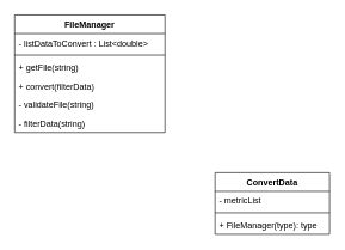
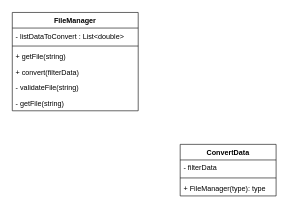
  <mxCell id="0" />
  <mxCell id="1" parent="0" />
  <mxCell id="2" value="FileManager" style="swimlane;fontStyle=1;align=center;verticalAlign=top;childLayout=stackLayout;horizontal=1;startSize=26;horizontalStack=0;resizeParent=1;resizeParentMax=0;resizeLast=0;collapsible=1;marginBottom=0;" vertex="1" parent="1"><mxGeometry x="20" y="20" width="210" height="164" as="geometry" /></mxCell>
  <mxCell id="3" value="- listDataToConvert : List&lt;double&gt;" style="text;strokeColor=none;fillColor=none;align=left;verticalAlign=top;spacingLeft=4;spacingRight=4;overflow=hidden;rotatable=0;points=[[0,0.5],[1,0.5]];portConstraint=eastwest;" vertex="1" parent="2"><mxGeometry y="26" width="210" height="26" as="geometry" /></mxCell>
  <mxCell id="4" value="" style="line;strokeWidth=1;fillColor=none;align=left;verticalAlign=middle;spacingTop=-1;spacingLeft=3;spacingRight=3;rotatable=0;labelPosition=right;points=[];portConstraint=eastwest;" vertex="1" parent="2"><mxGeometry y="52" width="210" height="8" as="geometry" /></mxCell>
  <mxCell id="5" value="+ getFile(string)&#10;" style="text;strokeColor=none;fillColor=none;align=left;verticalAlign=top;spacingLeft=4;spacingRight=4;overflow=hidden;rotatable=0;points=[[0,0.5],[1,0.5]];portConstraint=eastwest;" vertex="1" parent="2"><mxGeometry y="60" width="210" height="26" as="geometry" /></mxCell>
  <mxCell id="6" value="+ convert(filterData)&#10;" style="text;strokeColor=none;fillColor=none;align=left;verticalAlign=top;spacingLeft=4;spacingRight=4;overflow=hidden;rotatable=0;points=[[0,0.5],[1,0.5]];portConstraint=eastwest;" vertex="1" parent="2"><mxGeometry y="86" width="210" height="26" as="geometry" /></mxCell>
  <mxCell id="7" value="- validateFile(string)&#10;" style="text;strokeColor=none;fillColor=none;align=left;verticalAlign=top;spacingLeft=4;spacingRight=4;overflow=hidden;rotatable=0;points=[[0,0.5],[1,0.5]];portConstraint=eastwest;" vertex="1" parent="2"><mxGeometry y="112" width="210" height="26" as="geometry" /></mxCell>
- <mxCell id="8" value="- filterData(string)&#10;" style="text;strokeColor=none;fillColor=none;align=left;verticalAlign=top;spacingLeft=4;spacingRight=4;overflow=hidden;rotatable=0;points=[[0,0.5],[1,0.5]];portConstraint=eastwest;" vertex="1" parent="2"><mxGeometry y="138" width="210" height="26" as="geometry" /></mxCell>
+ <mxCell id="8" value="- getFile(string)&#10;" style="text;strokeColor=none;fillColor=none;align=left;verticalAlign=top;spacingLeft=4;spacingRight=4;overflow=hidden;rotatable=0;points=[[0,0.5],[1,0.5]];portConstraint=eastwest;" vertex="1" parent="2"><mxGeometry y="138" width="210" height="26" as="geometry" /></mxCell>
  <mxCell id="9" value="ConvertData" style="swimlane;fontStyle=1;align=center;verticalAlign=top;childLayout=stackLayout;horizontal=1;startSize=26;horizontalStack=0;resizeParent=1;resizeParentMax=0;resizeLast=0;collapsible=1;marginBottom=0;" vertex="1" parent="1"><mxGeometry x="300" y="240" width="160" height="86" as="geometry" /></mxCell>
- <mxCell id="10" value="- metricList" style="text;strokeColor=none;fillColor=none;align=left;verticalAlign=top;spacingLeft=4;spacingRight=4;overflow=hidden;rotatable=0;points=[[0,0.5],[1,0.5]];portConstraint=eastwest;" vertex="1" parent="9"><mxGeometry y="26" width="160" height="26" as="geometry" /></mxCell>
+ <mxCell id="10" value="- filterData" style="text;strokeColor=none;fillColor=none;align=left;verticalAlign=top;spacingLeft=4;spacingRight=4;overflow=hidden;rotatable=0;points=[[0,0.5],[1,0.5]];portConstraint=eastwest;" vertex="1" parent="9"><mxGeometry y="26" width="160" height="26" as="geometry" /></mxCell>
  <mxCell id="11" value="" style="line;strokeWidth=1;fillColor=none;align=left;verticalAlign=middle;spacingTop=-1;spacingLeft=3;spacingRight=3;rotatable=0;labelPosition=right;points=[];portConstraint=eastwest;" vertex="1" parent="9"><mxGeometry y="52" width="160" height="8" as="geometry" /></mxCell>
  <mxCell id="12" value="+ FileManager(type): type" style="text;strokeColor=none;fillColor=none;align=left;verticalAlign=top;spacingLeft=4;spacingRight=4;overflow=hidden;rotatable=0;points=[[0,0.5],[1,0.5]];portConstraint=eastwest;" vertex="1" parent="9"><mxGeometry y="60" width="160" height="26" as="geometry" /></mxCell>
